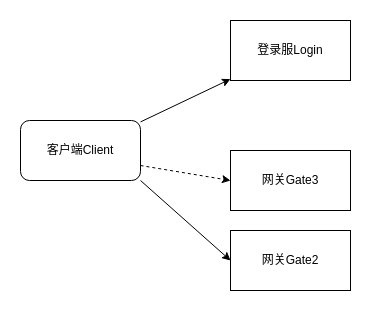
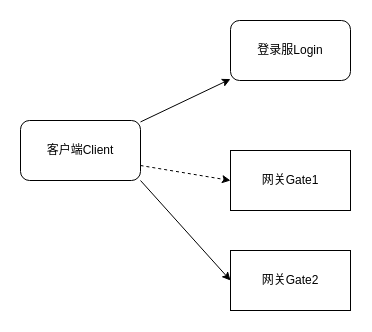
  <mxCell id="0" />
  <mxCell id="1" parent="0" />
  <mxCell id="2" style="edgeStyle=none;html=1;" parent="1" source="5" target="6" edge="1"><mxGeometry relative="1" as="geometry"><mxPoint x="280" y="70" as="targetPoint" /></mxGeometry></mxCell>
  <mxCell id="3" style="edgeStyle=none;html=1;exitX=1;exitY=0.75;exitDx=0;exitDy=0;entryX=0;entryY=0.5;entryDx=0;entryDy=0;dashed=1;" parent="1" source="5" target="7" edge="1"><mxGeometry relative="1" as="geometry" /></mxCell>
  <mxCell id="4" style="edgeStyle=none;html=1;exitX=1;exitY=1;exitDx=0;exitDy=0;entryX=0;entryY=0.5;entryDx=0;entryDy=0;" parent="1" source="5" target="8" edge="1"><mxGeometry relative="1" as="geometry" /></mxCell>
  <mxCell id="5" value="客户端Client" style="rounded=1;whiteSpace=wrap;html=1;" parent="1" vertex="1"><mxGeometry x="20" y="120" width="120" height="60" as="geometry" /></mxCell>
- <mxCell id="6" value="登录服Login" style="rounded=0;whiteSpace=wrap;html=1;" parent="1" vertex="1"><mxGeometry x="230" y="20" width="120" height="60" as="geometry" /></mxCell>
- <mxCell id="7" value="网关Gate3" style="rounded=0;whiteSpace=wrap;html=1;" parent="1" vertex="1"><mxGeometry x="230" y="150" width="120" height="60" as="geometry" /></mxCell>
- <mxCell id="8" value="网关Gate2" style="rounded=0;whiteSpace=wrap;html=1;" parent="1" vertex="1"><mxGeometry x="230" y="230" width="120" height="60" as="geometry" /></mxCell>
+ <mxCell id="6" value="登录服Login" style="whiteSpace=wrap;html=1;rounded=1;" parent="1" vertex="1"><mxGeometry x="230" y="20" width="120" height="60" as="geometry" /></mxCell>
+ <mxCell id="7" value="网关Gate1" style="rounded=0;whiteSpace=wrap;html=1;" parent="1" vertex="1"><mxGeometry x="230" y="150" width="120" height="60" as="geometry" /></mxCell>
+ <mxCell id="8" value="网关Gate2" style="rounded=0;whiteSpace=wrap;html=1;" parent="1" vertex="1"><mxGeometry x="230" y="250" width="120" height="60" as="geometry" /></mxCell>
